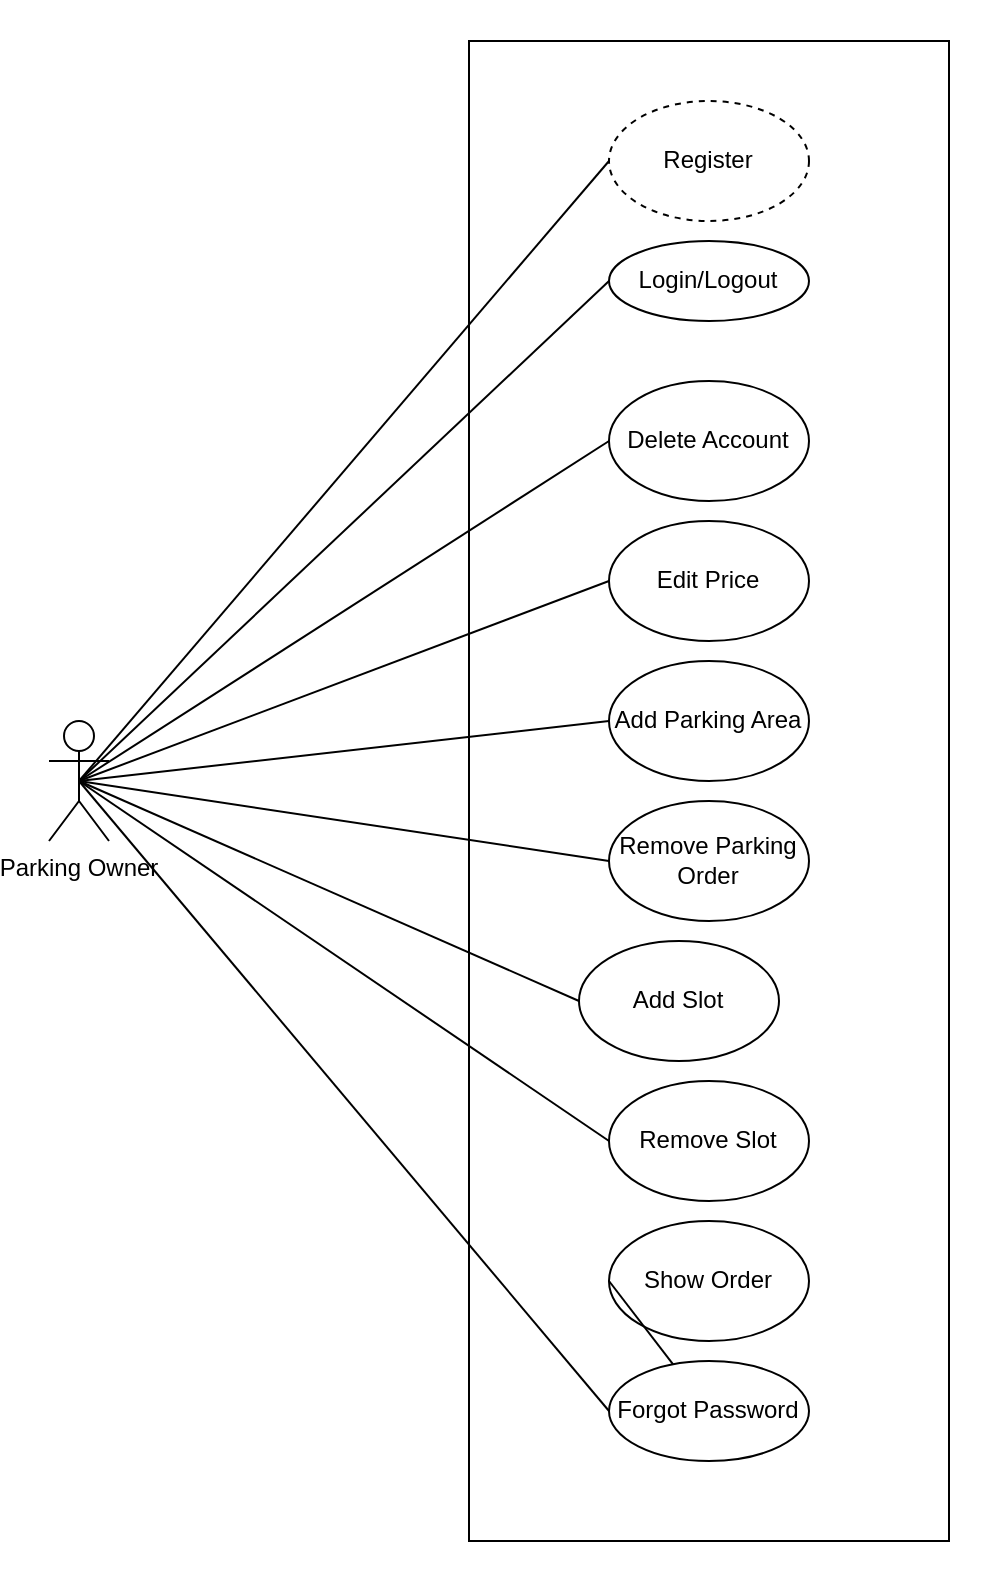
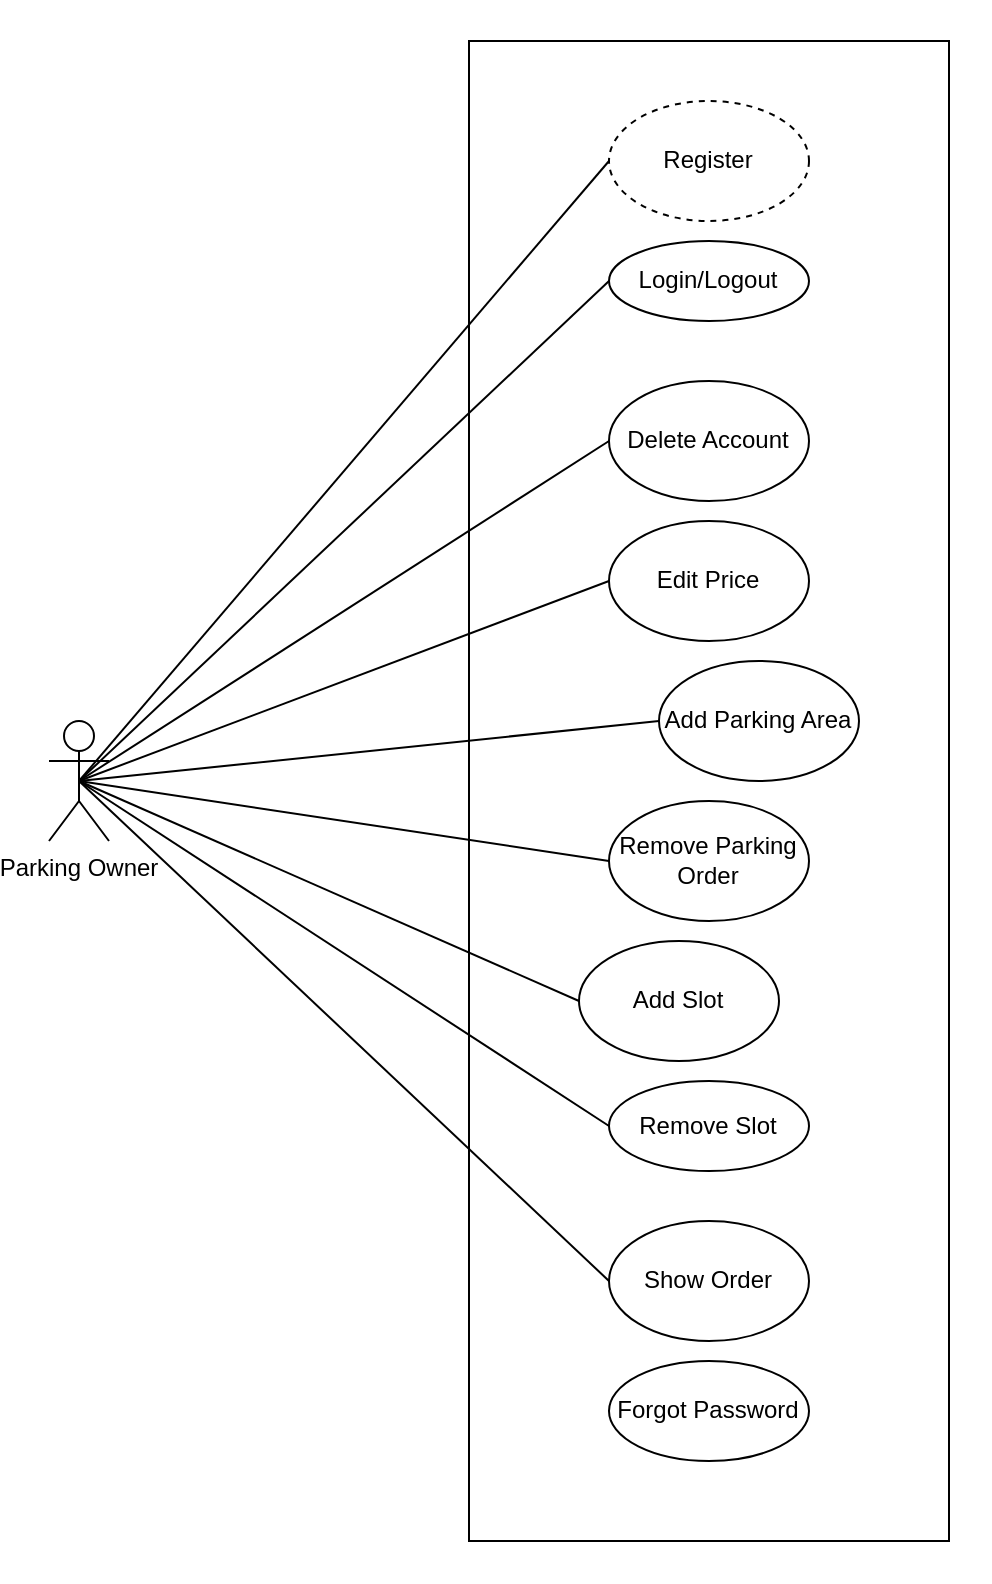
  <mxCell id="0" />
  <mxCell id="1" parent="0" />
  <mxCell id="2" value="" style="verticalLabelPosition=bottom;verticalAlign=top;html=1;shape=mxgraph.basic.rect;fillColor2=none;strokeWidth=1;size=20;indent=5;fillColor=none;noLabel=1;backgroundOutline=0;" vertex="1" parent="1"><mxGeometry x="230" y="20" width="240" height="750" as="geometry" /></mxCell>
  <mxCell id="3" value="Register" style="ellipse;whiteSpace=wrap;html=1;dashed=1;" vertex="1" parent="1"><mxGeometry x="300" y="50" width="100" height="60" as="geometry" /></mxCell>
  <mxCell id="4" value="Login/Logout" style="ellipse;whiteSpace=wrap;html=1;" vertex="1" parent="1"><mxGeometry x="300" y="120" width="100" height="40" as="geometry" /></mxCell>
  <mxCell id="5" value="Delete Account" style="ellipse;whiteSpace=wrap;html=1;" vertex="1" parent="1"><mxGeometry x="300" y="190" width="100" height="60" as="geometry" /></mxCell>
  <mxCell id="6" value="Edit Price" style="ellipse;whiteSpace=wrap;html=1;" vertex="1" parent="1"><mxGeometry x="300" y="260" width="100" height="60" as="geometry" /></mxCell>
- <mxCell id="7" value="Add Parking Area" style="ellipse;whiteSpace=wrap;html=1;" vertex="1" parent="1"><mxGeometry x="300" y="330" width="100" height="60" as="geometry" /></mxCell>
+ <mxCell id="7" value="Add Parking Area" style="ellipse;whiteSpace=wrap;html=1;" vertex="1" parent="1"><mxGeometry x="325" y="330" width="100" height="60" as="geometry" /></mxCell>
  <mxCell id="8" value="Remove Parking Order" style="ellipse;whiteSpace=wrap;html=1;" vertex="1" parent="1"><mxGeometry x="300" y="400" width="100" height="60" as="geometry" /></mxCell>
  <mxCell id="9" value="Add Slot" style="ellipse;whiteSpace=wrap;html=1;" vertex="1" parent="1"><mxGeometry x="285" y="470" width="100" height="60" as="geometry" /></mxCell>
- <mxCell id="10" value="Remove Slot" style="ellipse;whiteSpace=wrap;html=1;" vertex="1" parent="1"><mxGeometry x="300" y="540" width="100" height="60" as="geometry" /></mxCell>
+ <mxCell id="10" value="Remove Slot" style="ellipse;whiteSpace=wrap;html=1;" vertex="1" parent="1"><mxGeometry x="300" y="540" width="100" height="45" as="geometry" /></mxCell>
  <mxCell id="11" value="Show Order" style="ellipse;whiteSpace=wrap;html=1;" vertex="1" parent="1"><mxGeometry x="300" y="610" width="100" height="60" as="geometry" /></mxCell>
  <mxCell id="12" value="Forgot Password" style="ellipse;whiteSpace=wrap;html=1;" vertex="1" parent="1"><mxGeometry x="300" y="680" width="100" height="50" as="geometry" /></mxCell>
  <mxCell id="13" value="Parking Owner" style="shape=umlActor;verticalLabelPosition=bottom;verticalAlign=top;html=1;outlineConnect=0;" vertex="1" parent="1"><mxGeometry x="20" y="360" width="30" height="60" as="geometry" /></mxCell>
  <mxCell id="14" value="" style="endArrow=none;html=1;rounded=0;exitX=0.5;exitY=0.5;exitDx=0;exitDy=0;exitPerimeter=0;entryX=0;entryY=0.5;entryDx=0;entryDy=0;" edge="1" parent="1" source="13" target="3"><mxGeometry width="50" height="50" relative="1" as="geometry"><mxPoint x="340" y="470" as="sourcePoint" /><mxPoint x="390" y="420" as="targetPoint" /></mxGeometry></mxCell>
  <mxCell id="15" value="" style="endArrow=none;html=1;rounded=0;exitX=0.5;exitY=0.5;exitDx=0;exitDy=0;exitPerimeter=0;entryX=0;entryY=0.5;entryDx=0;entryDy=0;" edge="1" parent="1" source="13" target="6"><mxGeometry width="50" height="50" relative="1" as="geometry"><mxPoint x="340" y="320" as="sourcePoint" /><mxPoint x="300" y="300" as="targetPoint" /></mxGeometry></mxCell>
  <mxCell id="16" value="" style="endArrow=none;html=1;rounded=0;exitX=0.5;exitY=0.5;exitDx=0;exitDy=0;exitPerimeter=0;entryX=0;entryY=0.5;entryDx=0;entryDy=0;" edge="1" parent="1" source="13" target="7"><mxGeometry width="50" height="50" relative="1" as="geometry"><mxPoint x="340" y="320" as="sourcePoint" /><mxPoint x="390" y="270" as="targetPoint" /></mxGeometry></mxCell>
  <mxCell id="17" value="" style="endArrow=none;html=1;rounded=0;exitX=0.5;exitY=0.5;exitDx=0;exitDy=0;exitPerimeter=0;entryX=0;entryY=0.5;entryDx=0;entryDy=0;" edge="1" parent="1" source="13" target="8"><mxGeometry width="50" height="50" relative="1" as="geometry"><mxPoint x="340" y="470" as="sourcePoint" /><mxPoint x="390" y="420" as="targetPoint" /></mxGeometry></mxCell>
  <mxCell id="18" value="" style="endArrow=none;html=1;rounded=0;entryX=0.5;entryY=0.5;entryDx=0;entryDy=0;entryPerimeter=0;exitX=0;exitY=0.5;exitDx=0;exitDy=0;" edge="1" parent="1" source="9" target="13"><mxGeometry width="50" height="50" relative="1" as="geometry"><mxPoint x="340" y="610" as="sourcePoint" /><mxPoint x="390" y="560" as="targetPoint" /></mxGeometry></mxCell>
  <mxCell id="19" value="" style="endArrow=none;html=1;rounded=0;entryX=0.5;entryY=0.5;entryDx=0;entryDy=0;entryPerimeter=0;exitX=0;exitY=0.5;exitDx=0;exitDy=0;" edge="1" parent="1" source="10" target="13"><mxGeometry width="50" height="50" relative="1" as="geometry"><mxPoint x="340" y="610" as="sourcePoint" /><mxPoint x="390" y="560" as="targetPoint" /></mxGeometry></mxCell>
- <mxCell id="20" value="" style="endArrow=none;html=1;rounded=0;exitX=0;exitY=0.5;exitDx=0;exitDy=0;" edge="1" parent="1" source="11" target="12"><mxGeometry width="50" height="50" relative="1" as="geometry"><mxPoint x="340" y="610" as="sourcePoint" /><mxPoint x="390" y="560" as="targetPoint" /></mxGeometry></mxCell>
+ <mxCell id="20" value="" style="endArrow=none;html=1;rounded=0;entryX=0.5;entryY=0.5;entryDx=0;entryDy=0;entryPerimeter=0;exitX=0;exitY=0.5;exitDx=0;exitDy=0;" edge="1" parent="1" source="11" target="13"><mxGeometry width="50" height="50" relative="1" as="geometry"><mxPoint x="340" y="610" as="sourcePoint" /><mxPoint x="390" y="560" as="targetPoint" /></mxGeometry></mxCell>
  <mxCell id="21" value="" style="endArrow=none;html=1;shadow=0;comic=0;sketch=0;strokeColor=default;strokeWidth=1;endSize=0;targetPerimeterSpacing=0;curved=1;jumpStyle=none;entryX=0;entryY=0.5;entryDx=0;entryDy=0;exitX=0.5;exitY=0.5;exitDx=0;exitDy=0;exitPerimeter=0;" edge="1" parent="1" source="13" target="4"><mxGeometry width="50" height="50" relative="1" as="geometry"><mxPoint x="340" y="310" as="sourcePoint" /><mxPoint x="390" y="260" as="targetPoint" /></mxGeometry></mxCell>
  <mxCell id="22" value="" style="endArrow=none;html=1;shadow=0;comic=0;sketch=0;strokeColor=default;strokeWidth=1;endSize=0;targetPerimeterSpacing=0;curved=1;jumpStyle=none;entryX=0;entryY=0.5;entryDx=0;entryDy=0;exitX=0.5;exitY=0.5;exitDx=0;exitDy=0;exitPerimeter=0;" edge="1" parent="1" source="13" target="5"><mxGeometry width="50" height="50" relative="1" as="geometry"><mxPoint x="340" y="310" as="sourcePoint" /><mxPoint x="390" y="260" as="targetPoint" /></mxGeometry></mxCell>
- <mxCell id="23" value="" style="endArrow=none;html=1;shadow=0;comic=0;sketch=0;strokeColor=default;strokeWidth=1;endSize=0;targetPerimeterSpacing=0;curved=1;jumpStyle=none;entryX=0.5;entryY=0.5;entryDx=0;entryDy=0;entryPerimeter=0;exitX=0;exitY=0.5;exitDx=0;exitDy=0;" edge="1" parent="1" source="12" target="13"><mxGeometry width="50" height="50" relative="1" as="geometry"><mxPoint x="340" y="610" as="sourcePoint" /><mxPoint x="390" y="560" as="targetPoint" /></mxGeometry></mxCell>
